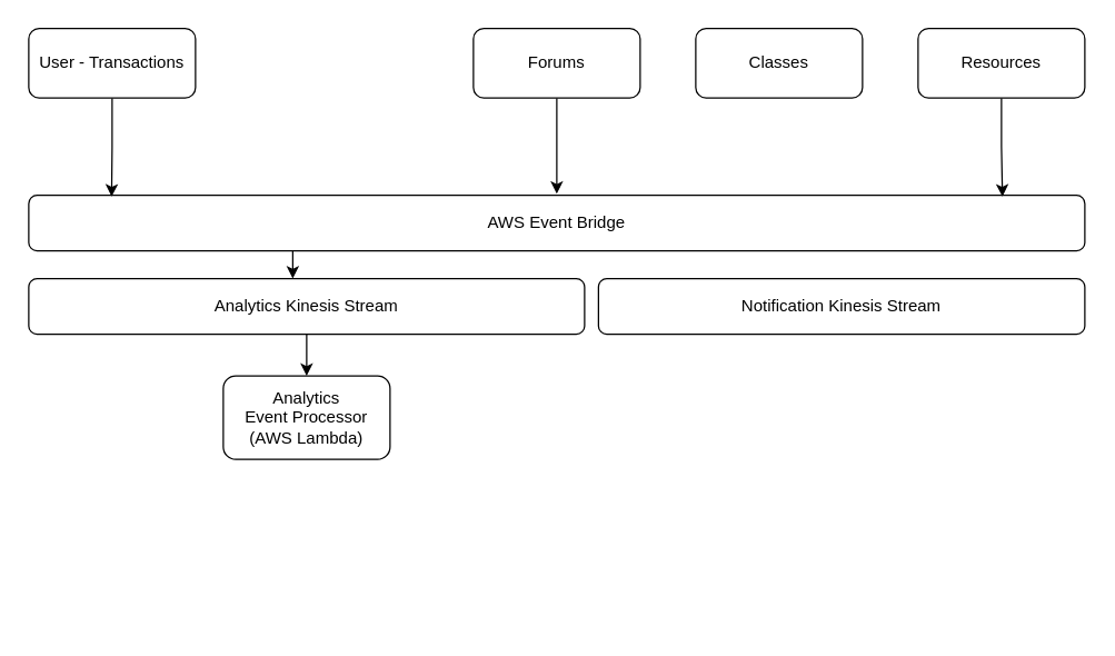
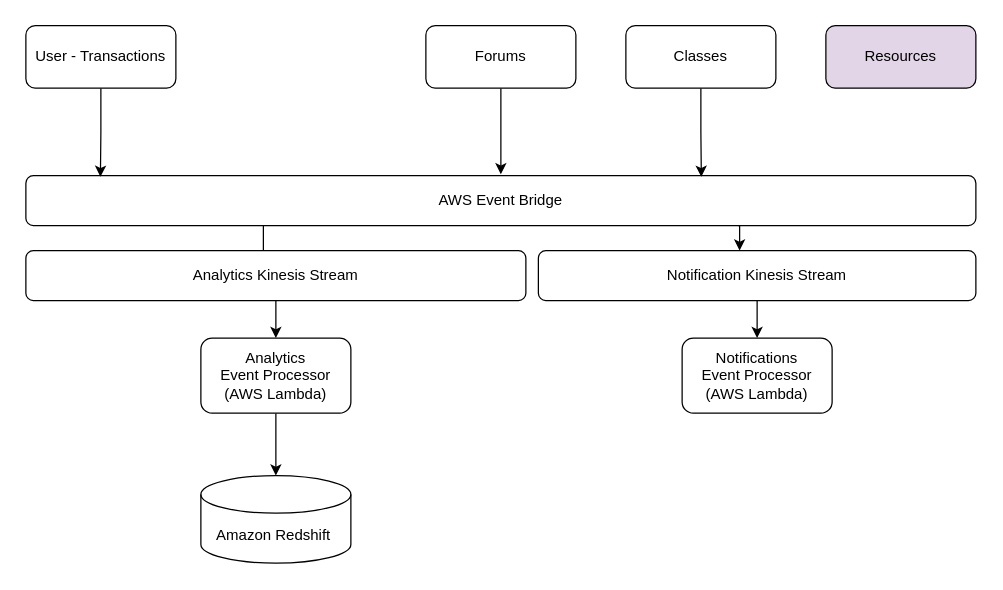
  <mxCell id="0" />
  <mxCell id="1" parent="0" />
- <mxCell id="2" style="edgeStyle=orthogonalEdgeStyle;rounded=0;orthogonalLoop=1;jettySize=auto;html=1;exitX=0.25;exitY=1;exitDx=0;exitDy=0;entryX=0.475;entryY=0;entryDx=0;entryDy=0;entryPerimeter=0;" edge="1" parent="1" source="4" target="18"><mxGeometry relative="1" as="geometry" /></mxCell>
+ <mxCell id="2" style="edgeStyle=orthogonalEdgeStyle;rounded=0;orthogonalLoop=1;jettySize=auto;html=1;exitX=0.25;exitY=1;exitDx=0;exitDy=0;entryX=0.475;entryY=0;entryDx=0;entryDy=0;entryPerimeter=0;endArrow=none;" edge="1" parent="1" source="4" target="18"><mxGeometry relative="1" as="geometry" /></mxCell>
+ <mxCell id="3" style="edgeStyle=orthogonalEdgeStyle;rounded=0;orthogonalLoop=1;jettySize=auto;html=1;exitX=0.75;exitY=1;exitDx=0;exitDy=0;entryX=0.46;entryY=0;entryDx=0;entryDy=0;entryPerimeter=0;" edge="1" parent="1" source="4" target="20"><mxGeometry relative="1" as="geometry" /></mxCell>
  <mxCell id="4" value="AWS Event Bridge" style="rounded=1;whiteSpace=wrap;html=1;" vertex="1" parent="1"><mxGeometry x="20" y="140" width="760" height="40" as="geometry" /></mxCell>
  <mxCell id="5" style="edgeStyle=orthogonalEdgeStyle;rounded=0;orthogonalLoop=1;jettySize=auto;html=1;" edge="1" parent="1" source="6"><mxGeometry relative="1" as="geometry"><mxPoint x="400" y="139" as="targetPoint" /></mxGeometry></mxCell>
  <mxCell id="6" value="Forums" style="rounded=1;whiteSpace=wrap;html=1;" vertex="1" parent="1"><mxGeometry x="340" y="20" width="120" height="50" as="geometry" /></mxCell>
+ <mxCell id="7" style="edgeStyle=orthogonalEdgeStyle;rounded=0;orthogonalLoop=1;jettySize=auto;html=1;entryX=0.711;entryY=0.025;entryDx=0;entryDy=0;entryPerimeter=0;" edge="1" parent="1" source="8" target="4"><mxGeometry relative="1" as="geometry" /></mxCell>
  <mxCell id="8" value="Classes" style="rounded=1;whiteSpace=wrap;html=1;" vertex="1" parent="1"><mxGeometry x="500" y="20" width="120" height="50" as="geometry" /></mxCell>
- <mxCell id="9" style="edgeStyle=orthogonalEdgeStyle;rounded=0;orthogonalLoop=1;jettySize=auto;html=1;entryX=0.922;entryY=0.025;entryDx=0;entryDy=0;entryPerimeter=0;" edge="1" parent="1" source="10" target="4"><mxGeometry relative="1" as="geometry" /></mxCell>
- <mxCell id="10" value="Resources" style="rounded=1;whiteSpace=wrap;html=1;" vertex="1" parent="1"><mxGeometry x="660" y="20" width="120" height="50" as="geometry" /></mxCell>
+ <mxCell id="10" value="Resources" style="rounded=1;whiteSpace=wrap;html=1;fillColor=#e1d5e7;" vertex="1" parent="1"><mxGeometry x="660" y="20" width="120" height="50" as="geometry" /></mxCell>
+ <mxCell id="11" style="edgeStyle=orthogonalEdgeStyle;rounded=0;orthogonalLoop=1;jettySize=auto;html=1;" edge="1" parent="1" source="12" target="16"><mxGeometry relative="1" as="geometry" /></mxCell>
  <mxCell id="12" value="Analytics&lt;br&gt;Event Processor (AWS Lambda)" style="rounded=1;whiteSpace=wrap;html=1;" vertex="1" parent="1"><mxGeometry x="160" y="270" width="120" height="60" as="geometry" /></mxCell>
  <mxCell id="13" style="edgeStyle=orthogonalEdgeStyle;rounded=0;orthogonalLoop=1;jettySize=auto;html=1;entryX=0.289;entryY=0.025;entryDx=0;entryDy=0;entryPerimeter=0;" edge="1" parent="1" source="14"><mxGeometry relative="1" as="geometry"><mxPoint x="79.64" y="141" as="targetPoint" /></mxGeometry></mxCell>
  <mxCell id="14" value="User - Transactions" style="rounded=1;whiteSpace=wrap;html=1;" vertex="1" parent="1"><mxGeometry x="20" y="20" width="120" height="50" as="geometry" /></mxCell>
+ <mxCell id="15" value="Notifications&lt;br&gt;Event Processor&lt;br&gt;(AWS Lambda)" style="rounded=1;whiteSpace=wrap;html=1;" vertex="1" parent="1"><mxGeometry x="545" y="270" width="120" height="60" as="geometry" /></mxCell>
+ <mxCell id="16" value="Amazon Redshift&amp;nbsp;" style="shape=cylinder3;whiteSpace=wrap;html=1;boundedLbl=1;backgroundOutline=1;size=15;" vertex="1" parent="1"><mxGeometry x="160" y="380" width="120" height="70" as="geometry" /></mxCell>
  <mxCell id="17" style="edgeStyle=orthogonalEdgeStyle;rounded=0;orthogonalLoop=1;jettySize=auto;html=1;" edge="1" parent="1" source="18" target="12"><mxGeometry relative="1" as="geometry" /></mxCell>
  <mxCell id="18" value="Analytics Kinesis Stream" style="rounded=1;whiteSpace=wrap;html=1;" vertex="1" parent="1"><mxGeometry x="20" y="200" width="400" height="40" as="geometry" /></mxCell>
+ <mxCell id="19" style="edgeStyle=orthogonalEdgeStyle;rounded=0;orthogonalLoop=1;jettySize=auto;html=1;entryX=0.5;entryY=0;entryDx=0;entryDy=0;" edge="1" parent="1" source="20" target="15"><mxGeometry relative="1" as="geometry" /></mxCell>
  <mxCell id="20" value="Notification Kinesis Stream" style="rounded=1;whiteSpace=wrap;html=1;" vertex="1" parent="1"><mxGeometry x="430" y="200" width="350" height="40" as="geometry" /></mxCell>
